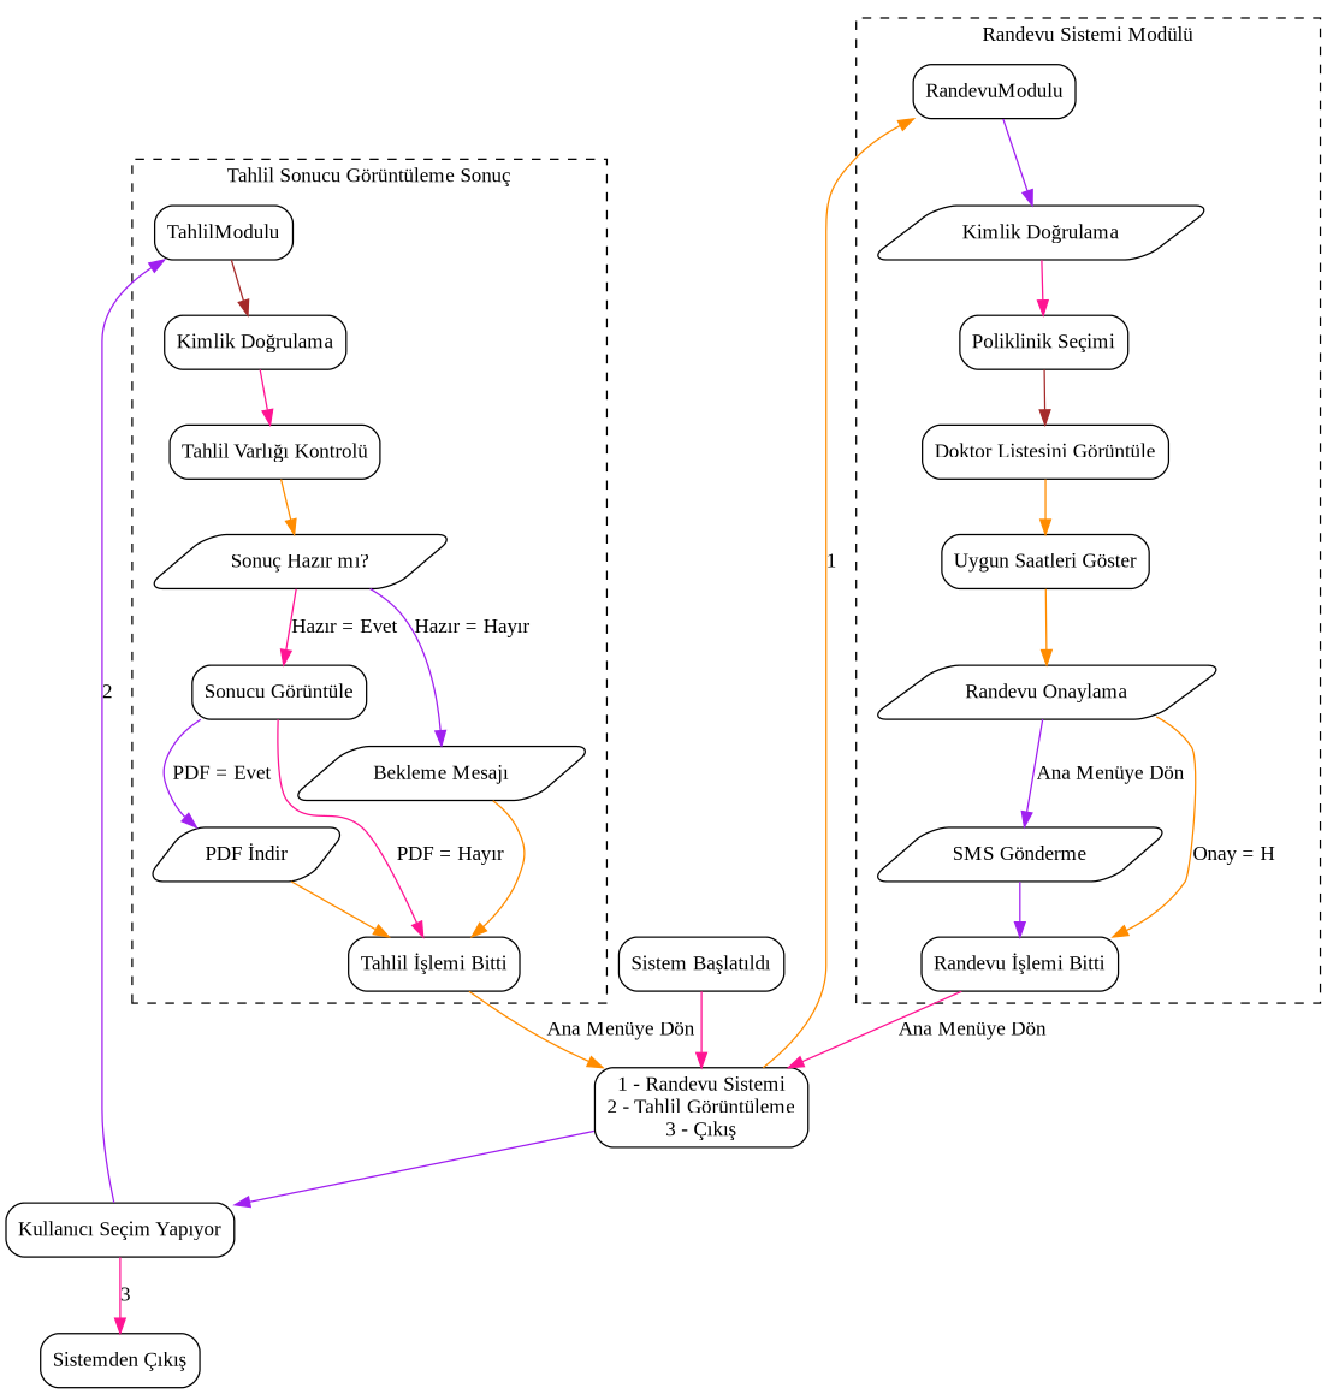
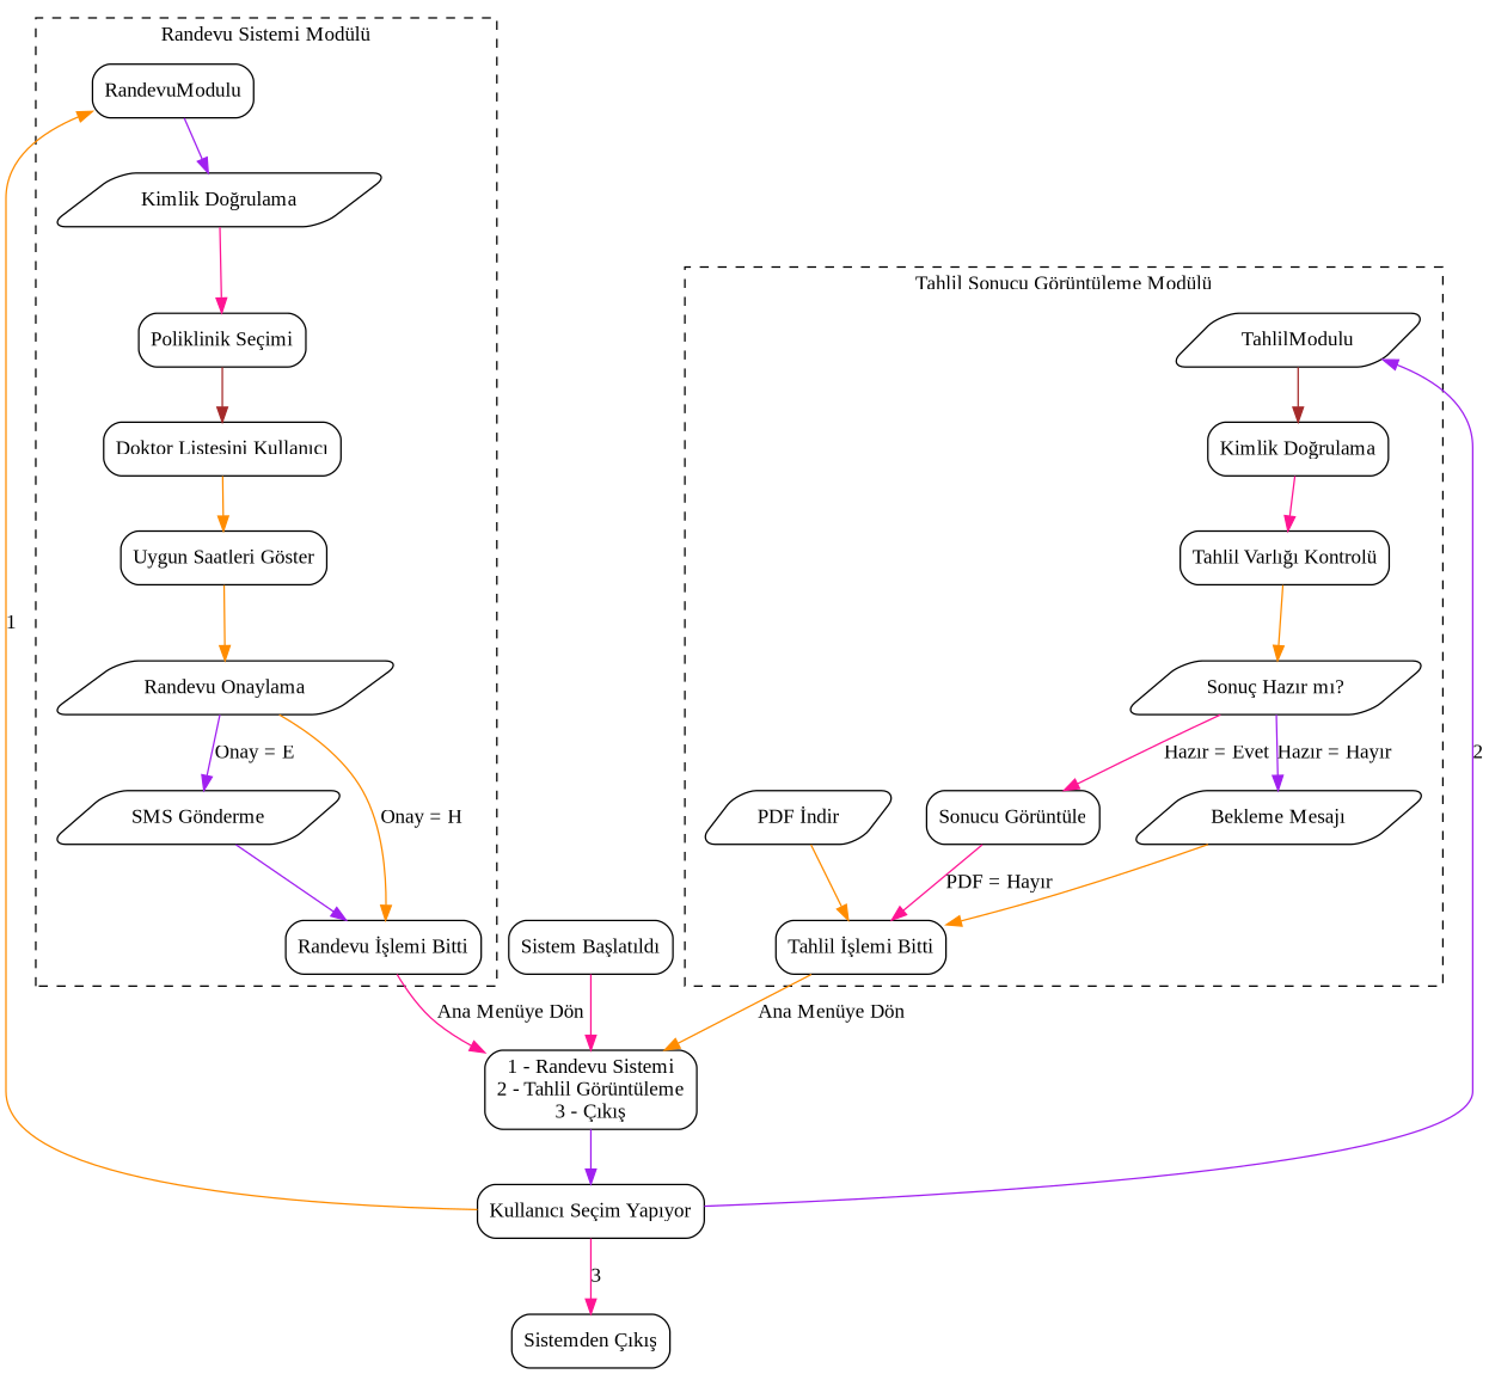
  digraph {
    fontname="Liberation Serif"
    rankdir=TB
    node [fontname="Liberation Serif" shape=box style=rounded]
    edge [color=darkorange fontname="Liberation Serif"]
    n1 [label="Kimlik Doğrulama" shape=parallelogram]
    RandevuModulu
    n3 [label="Poliklinik Seçimi"]
-   n4 [label="Doktor Listesini Görüntüle"]
+   n4 [label="Doktor Listesini Kullanıcı"]
    n5 [label="Uygun Saatleri Göster"]
    n6 [label="Randevu Onaylama" shape=parallelogram]
    n7 [label="SMS Gönderme" shape=parallelogram]
    n8 [label="Randevu İşlemi Bitti"]
    n9 [label="Kimlik Doğrulama"]
-   TahlilModulu
+   TahlilModulu [shape=parallelogram]
    n11 [label="Tahlil Varlığı Kontrolü"]
    n12 [label="Sonuç Hazır mı?" shape=parallelogram]
    n13 [label="Sonucu Görüntüle"]
    n14 [label="Bekleme Mesajı" shape=parallelogram]
    n15 [label="PDF İndir" shape=parallelogram]
    n16 [label="Tahlil İşlemi Bitti"]
    n17 [label="1 - Randevu Sistemi\n2 - Tahlil Görüntüleme\n3 - Çıkış"]
    n18 [label="Sistem Başlatıldı"]
    n19 [label="Kullanıcı Seçim Yapıyor"]
    n20 [label="Sistemden Çıkış"]
    subgraph cluster_1 {
      label="Randevu Sistemi Modülü"
      style=dashed
      n1
      RandevuModulu
      n3
      n4
      n5
      n6
      n7
      n8
    }
    subgraph cluster_2 {
-     label="Tahlil Sonucu Görüntüleme Sonuç"
+     label="Tahlil Sonucu Görüntüleme Modülü"
      style=dashed
      n9
      TahlilModulu
      n11
      n12
      n13
      n14
      n15
      n16
    }
    n1 -> n3 [color=deeppink]
    RandevuModulu -> n1 [color=purple]
    n3 -> n4 [color=brown]
    n4 -> n5
    n5 -> n6
-   n6 -> n7 [color=purple label="Ana Menüye Dön"]
+   n6 -> n7 [color=purple label="Onay = E"]
    n6 -> n8 [label="Onay = H"]
    n7 -> n8 [color=purple]
    n8 -> n17 [color=deeppink label="Ana Menüye Dön"]
    n9 -> n11 [color=deeppink]
    TahlilModulu -> n9 [color=brown]
    n11 -> n12
    n12 -> n13 [color=deeppink label="Hazır = Evet"]
    n12 -> n14 [color=purple label="Hazır = Hayır"]
-   n13 -> n15 [color=purple label="PDF = Evet"]
    n13 -> n16 [color=deeppink label="PDF = Hayır"]
    n14 -> n16
    n15 -> n16
    n16 -> n17 [label="Ana Menüye Dön"]
    n17 -> n19 [color=purple]
    n18 -> n17 [color=deeppink]
-   n17 -> RandevuModulu [label=1]
+   n19 -> RandevuModulu [label=1]
    n19 -> TahlilModulu [color=purple label=2]
    n19 -> n20 [color=deeppink label=3]
  }
